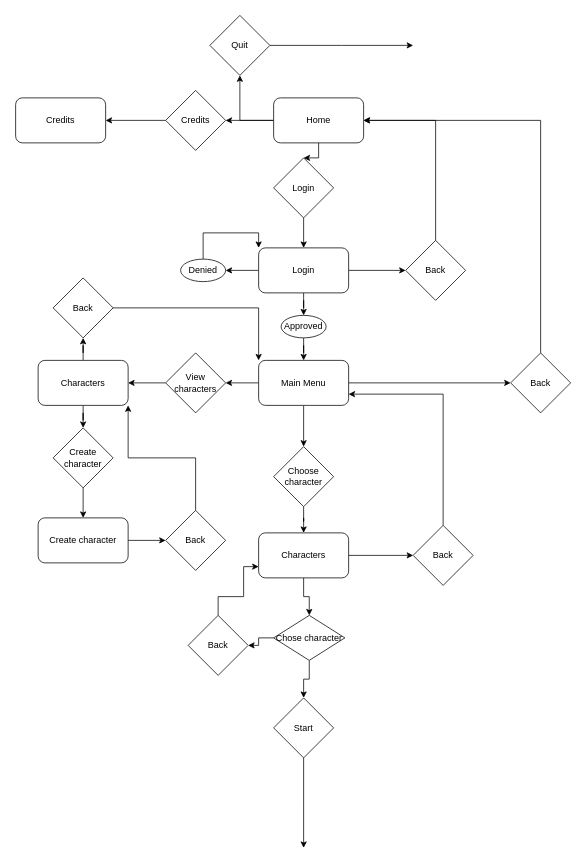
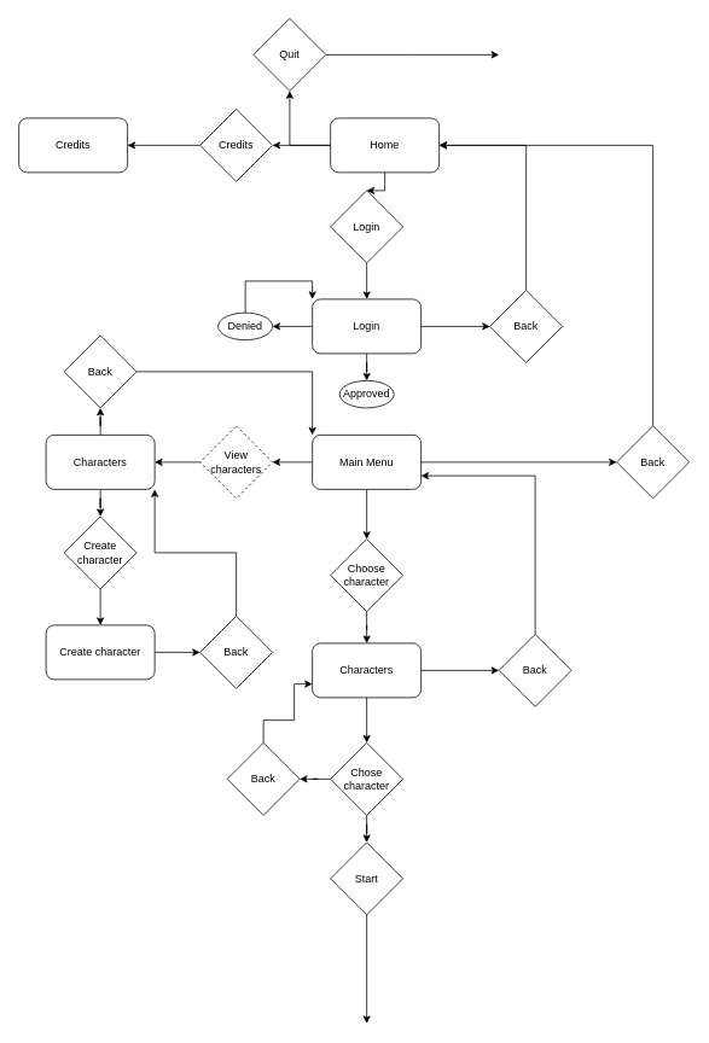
  <mxCell id="0" />
  <mxCell id="1" parent="0" />
  <mxCell id="2" style="edgeStyle=orthogonalEdgeStyle;rounded=0;orthogonalLoop=1;jettySize=auto;html=1;entryX=0.5;entryY=1;entryDx=0;entryDy=0;" edge="1" parent="1" source="5" target="7"><mxGeometry relative="1" as="geometry" /></mxCell>
  <mxCell id="3" style="edgeStyle=orthogonalEdgeStyle;rounded=0;orthogonalLoop=1;jettySize=auto;html=1;entryX=1;entryY=0.5;entryDx=0;entryDy=0;" edge="1" parent="1" source="5" target="9"><mxGeometry relative="1" as="geometry" /></mxCell>
  <mxCell id="4" style="edgeStyle=orthogonalEdgeStyle;rounded=0;orthogonalLoop=1;jettySize=auto;html=1;entryX=0.5;entryY=0;entryDx=0;entryDy=0;" edge="1" parent="1" source="5" target="12"><mxGeometry relative="1" as="geometry" /></mxCell>
  <mxCell id="5" value="Home" style="rounded=1;whiteSpace=wrap;html=1;" vertex="1" parent="1"><mxGeometry x="364" y="130" width="120" height="60" as="geometry" /></mxCell>
  <mxCell id="6" style="edgeStyle=orthogonalEdgeStyle;rounded=0;orthogonalLoop=1;jettySize=auto;html=1;" edge="1" parent="1" source="7"><mxGeometry relative="1" as="geometry"><mxPoint x="550" y="60" as="targetPoint" /></mxGeometry></mxCell>
  <mxCell id="7" value="Quit" style="rhombus;whiteSpace=wrap;html=1;" vertex="1" parent="1"><mxGeometry x="279" y="20" width="80" height="80" as="geometry" /></mxCell>
  <mxCell id="8" style="edgeStyle=orthogonalEdgeStyle;rounded=0;orthogonalLoop=1;jettySize=auto;html=1;entryX=1;entryY=0.5;entryDx=0;entryDy=0;" edge="1" parent="1" source="9" target="10"><mxGeometry relative="1" as="geometry" /></mxCell>
  <mxCell id="9" value="Credits" style="rhombus;whiteSpace=wrap;html=1;" vertex="1" parent="1"><mxGeometry x="220" y="120" width="80" height="80" as="geometry" /></mxCell>
  <mxCell id="10" value="Credits" style="rounded=1;whiteSpace=wrap;html=1;" vertex="1" parent="1"><mxGeometry x="20" y="130" width="120" height="60" as="geometry" /></mxCell>
  <mxCell id="11" style="edgeStyle=orthogonalEdgeStyle;rounded=0;orthogonalLoop=1;jettySize=auto;html=1;entryX=0.5;entryY=0;entryDx=0;entryDy=0;" edge="1" parent="1" source="12" target="16"><mxGeometry relative="1" as="geometry" /></mxCell>
  <mxCell id="12" value="Login" style="rhombus;whiteSpace=wrap;html=1;" vertex="1" parent="1"><mxGeometry x="364" y="210" width="80" height="80" as="geometry" /></mxCell>
  <mxCell id="13" style="edgeStyle=orthogonalEdgeStyle;rounded=0;orthogonalLoop=1;jettySize=auto;html=1;entryX=0;entryY=0.5;entryDx=0;entryDy=0;" edge="1" parent="1" source="16" target="18"><mxGeometry relative="1" as="geometry" /></mxCell>
  <mxCell id="14" style="edgeStyle=orthogonalEdgeStyle;rounded=0;orthogonalLoop=1;jettySize=auto;html=1;entryX=1;entryY=0.5;entryDx=0;entryDy=0;" edge="1" parent="1" source="16" target="20"><mxGeometry relative="1" as="geometry" /></mxCell>
  <mxCell id="15" style="edgeStyle=orthogonalEdgeStyle;rounded=0;orthogonalLoop=1;jettySize=auto;html=1;entryX=0.5;entryY=0;entryDx=0;entryDy=0;" edge="1" parent="1" source="16" target="22"><mxGeometry relative="1" as="geometry" /></mxCell>
  <mxCell id="16" value="Login" style="rounded=1;whiteSpace=wrap;html=1;" vertex="1" parent="1"><mxGeometry x="344" y="330" width="120" height="60" as="geometry" /></mxCell>
  <mxCell id="17" style="edgeStyle=orthogonalEdgeStyle;rounded=0;orthogonalLoop=1;jettySize=auto;html=1;entryX=1;entryY=0.5;entryDx=0;entryDy=0;" edge="1" parent="1" source="18" target="5"><mxGeometry relative="1" as="geometry"><Array as="points"><mxPoint x="580" y="160" /></Array></mxGeometry></mxCell>
  <mxCell id="18" value="Back" style="rhombus;whiteSpace=wrap;html=1;" vertex="1" parent="1"><mxGeometry x="540" y="320" width="80" height="80" as="geometry" /></mxCell>
  <mxCell id="19" style="edgeStyle=orthogonalEdgeStyle;rounded=0;orthogonalLoop=1;jettySize=auto;html=1;entryX=0;entryY=0;entryDx=0;entryDy=0;exitX=0.5;exitY=0;exitDx=0;exitDy=0;" edge="1" parent="1" source="20" target="16"><mxGeometry relative="1" as="geometry"><mxPoint x="270" y="310" as="sourcePoint" /><Array as="points"><mxPoint x="270" y="310" /><mxPoint x="344" y="310" /></Array></mxGeometry></mxCell>
  <mxCell id="20" value="Denied" style="ellipse;whiteSpace=wrap;html=1;" vertex="1" parent="1"><mxGeometry x="240" y="345" width="60" height="30" as="geometry" /></mxCell>
- <mxCell id="21" style="edgeStyle=orthogonalEdgeStyle;rounded=0;orthogonalLoop=1;jettySize=auto;html=1;entryX=0.5;entryY=0;entryDx=0;entryDy=0;" edge="1" parent="1" source="22" target="26"><mxGeometry relative="1" as="geometry" /></mxCell>
  <mxCell id="22" value="Approved" style="ellipse;whiteSpace=wrap;html=1;" vertex="1" parent="1"><mxGeometry x="374" y="420" width="60" height="30" as="geometry" /></mxCell>
  <mxCell id="23" style="edgeStyle=orthogonalEdgeStyle;rounded=0;orthogonalLoop=1;jettySize=auto;html=1;entryX=0;entryY=0.5;entryDx=0;entryDy=0;" edge="1" parent="1" source="26" target="28"><mxGeometry relative="1" as="geometry" /></mxCell>
  <mxCell id="24" style="edgeStyle=orthogonalEdgeStyle;rounded=0;orthogonalLoop=1;jettySize=auto;html=1;entryX=1;entryY=0.5;entryDx=0;entryDy=0;" edge="1" parent="1" source="26" target="30"><mxGeometry relative="1" as="geometry" /></mxCell>
  <mxCell id="25" style="edgeStyle=orthogonalEdgeStyle;rounded=0;orthogonalLoop=1;jettySize=auto;html=1;entryX=0.5;entryY=0;entryDx=0;entryDy=0;" edge="1" parent="1" source="26" target="39"><mxGeometry relative="1" as="geometry" /></mxCell>
  <mxCell id="26" value="Main Menu" style="rounded=1;whiteSpace=wrap;html=1;" vertex="1" parent="1"><mxGeometry x="344" y="480" width="120" height="60" as="geometry" /></mxCell>
  <mxCell id="27" style="edgeStyle=orthogonalEdgeStyle;rounded=0;orthogonalLoop=1;jettySize=auto;html=1;entryX=1;entryY=0.5;entryDx=0;entryDy=0;" edge="1" parent="1" source="28" target="5"><mxGeometry relative="1" as="geometry"><Array as="points"><mxPoint x="720" y="160" /></Array></mxGeometry></mxCell>
  <mxCell id="28" value="Back" style="rhombus;whiteSpace=wrap;html=1;" vertex="1" parent="1"><mxGeometry x="680" y="470" width="80" height="80" as="geometry" /></mxCell>
  <mxCell id="29" style="edgeStyle=orthogonalEdgeStyle;rounded=0;orthogonalLoop=1;jettySize=auto;html=1;entryX=1;entryY=0.5;entryDx=0;entryDy=0;" edge="1" parent="1" source="30" target="33"><mxGeometry relative="1" as="geometry" /></mxCell>
- <mxCell id="30" value="View characters" style="rhombus;whiteSpace=wrap;html=1;" vertex="1" parent="1"><mxGeometry x="220" y="470" width="80" height="80" as="geometry" /></mxCell>
+ <mxCell id="30" value="View characters" style="rhombus;whiteSpace=wrap;html=1;dashed=1;" vertex="1" parent="1"><mxGeometry x="220" y="470" width="80" height="80" as="geometry" /></mxCell>
  <mxCell id="31" style="edgeStyle=orthogonalEdgeStyle;rounded=0;orthogonalLoop=1;jettySize=auto;html=1;entryX=0.5;entryY=0;entryDx=0;entryDy=0;" edge="1" parent="1" source="33" target="35"><mxGeometry relative="1" as="geometry" /></mxCell>
  <mxCell id="32" style="edgeStyle=orthogonalEdgeStyle;rounded=0;orthogonalLoop=1;jettySize=auto;html=1;entryX=0.5;entryY=1;entryDx=0;entryDy=0;" edge="1" parent="1" source="33" target="46"><mxGeometry relative="1" as="geometry" /></mxCell>
  <mxCell id="33" value="Characters" style="rounded=1;whiteSpace=wrap;html=1;" vertex="1" parent="1"><mxGeometry x="50" y="480" width="120" height="60" as="geometry" /></mxCell>
  <mxCell id="34" style="edgeStyle=orthogonalEdgeStyle;rounded=0;orthogonalLoop=1;jettySize=auto;html=1;entryX=0.5;entryY=0;entryDx=0;entryDy=0;" edge="1" parent="1" source="35" target="37"><mxGeometry relative="1" as="geometry" /></mxCell>
  <mxCell id="35" value="Create character" style="rhombus;whiteSpace=wrap;html=1;" vertex="1" parent="1"><mxGeometry x="70" y="570" width="80" height="80" as="geometry" /></mxCell>
  <mxCell id="36" style="edgeStyle=orthogonalEdgeStyle;rounded=0;orthogonalLoop=1;jettySize=auto;html=1;entryX=0;entryY=0.5;entryDx=0;entryDy=0;" edge="1" parent="1" source="37" target="48"><mxGeometry relative="1" as="geometry" /></mxCell>
  <mxCell id="37" value="Create character" style="rounded=1;whiteSpace=wrap;html=1;" vertex="1" parent="1"><mxGeometry x="50" y="690" width="120" height="60" as="geometry" /></mxCell>
  <mxCell id="38" style="edgeStyle=orthogonalEdgeStyle;rounded=0;orthogonalLoop=1;jettySize=auto;html=1;entryX=0.5;entryY=0;entryDx=0;entryDy=0;" edge="1" parent="1" source="39" target="42"><mxGeometry relative="1" as="geometry" /></mxCell>
  <mxCell id="39" value="Choose character" style="rhombus;whiteSpace=wrap;html=1;" vertex="1" parent="1"><mxGeometry x="364" y="595" width="80" height="80" as="geometry" /></mxCell>
  <mxCell id="40" style="edgeStyle=orthogonalEdgeStyle;rounded=0;orthogonalLoop=1;jettySize=auto;html=1;entryX=0;entryY=0.5;entryDx=0;entryDy=0;" edge="1" parent="1" source="42" target="44"><mxGeometry relative="1" as="geometry" /></mxCell>
  <mxCell id="41" style="edgeStyle=orthogonalEdgeStyle;rounded=0;orthogonalLoop=1;jettySize=auto;html=1;entryX=0.5;entryY=0;entryDx=0;entryDy=0;" edge="1" parent="1" source="42" target="51"><mxGeometry relative="1" as="geometry" /></mxCell>
  <mxCell id="42" value="Characters" style="rounded=1;whiteSpace=wrap;html=1;" vertex="1" parent="1"><mxGeometry x="344" y="710" width="120" height="60" as="geometry" /></mxCell>
  <mxCell id="43" style="edgeStyle=orthogonalEdgeStyle;rounded=0;orthogonalLoop=1;jettySize=auto;html=1;entryX=1;entryY=0.75;entryDx=0;entryDy=0;" edge="1" parent="1" source="44" target="26"><mxGeometry relative="1" as="geometry"><Array as="points"><mxPoint x="590" y="525" /></Array></mxGeometry></mxCell>
  <mxCell id="44" value="Back" style="rhombus;whiteSpace=wrap;html=1;" vertex="1" parent="1"><mxGeometry x="550" y="700" width="80" height="80" as="geometry" /></mxCell>
  <mxCell id="45" style="edgeStyle=orthogonalEdgeStyle;rounded=0;orthogonalLoop=1;jettySize=auto;html=1;entryX=0;entryY=0;entryDx=0;entryDy=0;" edge="1" parent="1" source="46" target="26"><mxGeometry relative="1" as="geometry" /></mxCell>
  <mxCell id="46" value="Back" style="rhombus;whiteSpace=wrap;html=1;" vertex="1" parent="1"><mxGeometry x="70" y="370" width="80" height="80" as="geometry" /></mxCell>
  <mxCell id="47" style="edgeStyle=orthogonalEdgeStyle;rounded=0;orthogonalLoop=1;jettySize=auto;html=1;entryX=1;entryY=1;entryDx=0;entryDy=0;" edge="1" parent="1" source="48" target="33"><mxGeometry relative="1" as="geometry"><Array as="points"><mxPoint x="260" y="610" /><mxPoint x="170" y="610" /></Array></mxGeometry></mxCell>
  <mxCell id="48" value="Back" style="rhombus;whiteSpace=wrap;html=1;" vertex="1" parent="1"><mxGeometry x="220" y="680" width="80" height="80" as="geometry" /></mxCell>
  <mxCell id="49" style="edgeStyle=orthogonalEdgeStyle;rounded=0;orthogonalLoop=1;jettySize=auto;html=1;entryX=0.5;entryY=0;entryDx=0;entryDy=0;" edge="1" parent="1" source="51" target="53"><mxGeometry relative="1" as="geometry" /></mxCell>
  <mxCell id="50" style="edgeStyle=orthogonalEdgeStyle;rounded=0;orthogonalLoop=1;jettySize=auto;html=1;entryX=1;entryY=0.5;entryDx=0;entryDy=0;" edge="1" parent="1" source="51" target="55"><mxGeometry relative="1" as="geometry" /></mxCell>
- <mxCell id="51" value="Chose character" style="rhombus;whiteSpace=wrap;html=1;" vertex="1" parent="1"><mxGeometry x="364" y="820" width="95" height="60" as="geometry" /></mxCell>
+ <mxCell id="51" value="Chose character" style="rhombus;whiteSpace=wrap;html=1;" vertex="1" parent="1"><mxGeometry x="364" y="820" width="80" height="80" as="geometry" /></mxCell>
  <mxCell id="52" style="edgeStyle=orthogonalEdgeStyle;rounded=0;orthogonalLoop=1;jettySize=auto;html=1;" edge="1" parent="1" source="53"><mxGeometry relative="1" as="geometry"><mxPoint x="404" y="1130" as="targetPoint" /></mxGeometry></mxCell>
  <mxCell id="53" value="Start" style="rhombus;whiteSpace=wrap;html=1;" vertex="1" parent="1"><mxGeometry x="364" y="930" width="80" height="80" as="geometry" /></mxCell>
  <mxCell id="54" style="edgeStyle=orthogonalEdgeStyle;rounded=0;orthogonalLoop=1;jettySize=auto;html=1;entryX=0;entryY=0.75;entryDx=0;entryDy=0;" edge="1" parent="1" source="55" target="42"><mxGeometry relative="1" as="geometry"><Array as="points"><mxPoint x="290" y="795" /><mxPoint x="324" y="795" /><mxPoint x="324" y="755" /></Array></mxGeometry></mxCell>
  <mxCell id="55" value="Back" style="rhombus;whiteSpace=wrap;html=1;" vertex="1" parent="1"><mxGeometry x="250" y="820" width="80" height="80" as="geometry" /></mxCell>
